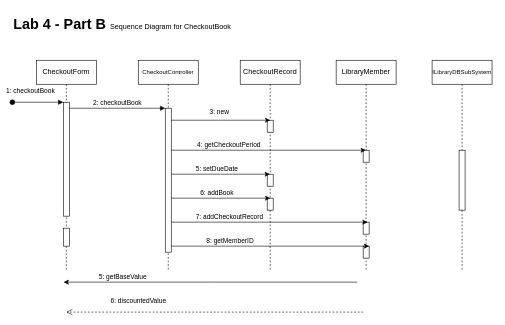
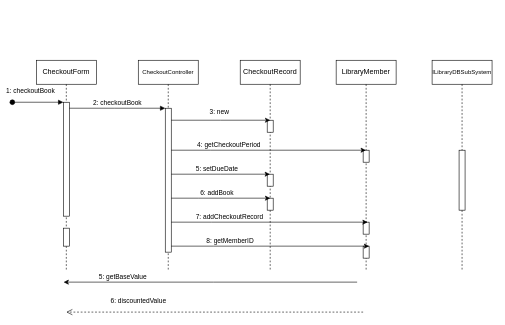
  <mxCell id="0" />
  <mxCell id="1" parent="0" />
  <mxCell id="2" value="CheckoutForm" style="shape=umlLifeline;perimeter=lifelinePerimeter;whiteSpace=wrap;html=1;container=0;dropTarget=0;collapsible=0;recursiveResize=0;outlineConnect=0;portConstraint=eastwest;newEdgeStyle={&quot;edgeStyle&quot;:&quot;elbowEdgeStyle&quot;,&quot;elbow&quot;:&quot;vertical&quot;,&quot;curved&quot;:0,&quot;rounded&quot;:0};" parent="1" vertex="1"><mxGeometry x="60" y="100" width="100" height="350" as="geometry" /></mxCell>
  <mxCell id="3" value="" style="html=1;points=[];perimeter=orthogonalPerimeter;outlineConnect=0;targetShapes=umlLifeline;portConstraint=eastwest;newEdgeStyle={&quot;edgeStyle&quot;:&quot;elbowEdgeStyle&quot;,&quot;elbow&quot;:&quot;vertical&quot;,&quot;curved&quot;:0,&quot;rounded&quot;:0};" parent="2" vertex="1"><mxGeometry x="45" y="70" width="10" height="190" as="geometry" /></mxCell>
  <mxCell id="4" value="1: checkoutBook" style="html=1;verticalAlign=bottom;startArrow=oval;endArrow=block;startSize=8;edgeStyle=elbowEdgeStyle;elbow=vertical;curved=0;rounded=0;" parent="2" target="3" edge="1"><mxGeometry x="-0.294" y="10" relative="1" as="geometry"><mxPoint x="-40" y="70" as="sourcePoint" /><Array as="points"><mxPoint x="-40" y="70" /></Array><mxPoint as="offset" /></mxGeometry></mxCell>
  <mxCell id="5" value="&lt;font style=&quot;font-size: 10px;&quot;&gt;CheckoutController&lt;/font&gt;" style="shape=umlLifeline;perimeter=lifelinePerimeter;whiteSpace=wrap;html=1;container=0;dropTarget=0;collapsible=0;recursiveResize=0;outlineConnect=0;portConstraint=eastwest;newEdgeStyle={&quot;edgeStyle&quot;:&quot;elbowEdgeStyle&quot;,&quot;elbow&quot;:&quot;vertical&quot;,&quot;curved&quot;:0,&quot;rounded&quot;:0};" parent="1" vertex="1"><mxGeometry x="230" y="100" width="100" height="350" as="geometry" /></mxCell>
  <mxCell id="6" value="" style="html=1;points=[];perimeter=orthogonalPerimeter;outlineConnect=0;targetShapes=umlLifeline;portConstraint=eastwest;newEdgeStyle={&quot;edgeStyle&quot;:&quot;elbowEdgeStyle&quot;,&quot;elbow&quot;:&quot;vertical&quot;,&quot;curved&quot;:0,&quot;rounded&quot;:0};" parent="5" vertex="1"><mxGeometry x="45" y="80" width="10" height="240" as="geometry" /></mxCell>
  <mxCell id="7" value="" style="html=1;points=[];perimeter=orthogonalPerimeter;outlineConnect=0;targetShapes=umlLifeline;portConstraint=eastwest;newEdgeStyle={&quot;edgeStyle&quot;:&quot;elbowEdgeStyle&quot;,&quot;elbow&quot;:&quot;vertical&quot;,&quot;curved&quot;:0,&quot;rounded&quot;:0};" parent="5" vertex="1"><mxGeometry x="-124.5" y="280" width="10" height="30" as="geometry" /></mxCell>
  <mxCell id="8" value="2: checkoutBook" style="html=1;verticalAlign=bottom;endArrow=block;edgeStyle=elbowEdgeStyle;elbow=vertical;curved=0;rounded=0;" parent="1" source="3" target="6" edge="1"><mxGeometry relative="1" as="geometry"><mxPoint x="205" y="190" as="sourcePoint" /><Array as="points"><mxPoint x="190" y="180" /></Array></mxGeometry></mxCell>
  <mxCell id="9" value="6: discountedValue" style="html=1;verticalAlign=bottom;endArrow=open;dashed=1;endSize=8;edgeStyle=elbowEdgeStyle;elbow=vertical;curved=0;rounded=0;" parent="1" edge="1"><mxGeometry x="0.515" y="-10" relative="1" as="geometry"><mxPoint x="110" y="520" as="targetPoint" /><Array as="points"><mxPoint x="350" y="520" /></Array><mxPoint x="605" y="520" as="sourcePoint" /><mxPoint as="offset" /></mxGeometry></mxCell>
  <mxCell id="10" value="CheckoutRecord" style="shape=umlLifeline;perimeter=lifelinePerimeter;whiteSpace=wrap;html=1;container=0;dropTarget=0;collapsible=0;recursiveResize=0;outlineConnect=0;portConstraint=eastwest;newEdgeStyle={&quot;edgeStyle&quot;:&quot;elbowEdgeStyle&quot;,&quot;elbow&quot;:&quot;vertical&quot;,&quot;curved&quot;:0,&quot;rounded&quot;:0};" parent="1" vertex="1"><mxGeometry x="400" y="100" width="100" height="350" as="geometry" /></mxCell>
  <mxCell id="11" value="" style="html=1;points=[];perimeter=orthogonalPerimeter;outlineConnect=0;targetShapes=umlLifeline;portConstraint=eastwest;newEdgeStyle={&quot;edgeStyle&quot;:&quot;elbowEdgeStyle&quot;,&quot;elbow&quot;:&quot;vertical&quot;,&quot;curved&quot;:0,&quot;rounded&quot;:0};" parent="10" vertex="1"><mxGeometry x="45" y="100" width="10" height="20" as="geometry" /></mxCell>
  <mxCell id="12" value="" style="html=1;points=[];perimeter=orthogonalPerimeter;outlineConnect=0;targetShapes=umlLifeline;portConstraint=eastwest;newEdgeStyle={&quot;edgeStyle&quot;:&quot;elbowEdgeStyle&quot;,&quot;elbow&quot;:&quot;vertical&quot;,&quot;curved&quot;:0,&quot;rounded&quot;:0};" vertex="1" parent="10"><mxGeometry x="45" y="190" width="10" height="20" as="geometry" /></mxCell>
  <mxCell id="13" value="" style="html=1;points=[];perimeter=orthogonalPerimeter;outlineConnect=0;targetShapes=umlLifeline;portConstraint=eastwest;newEdgeStyle={&quot;edgeStyle&quot;:&quot;elbowEdgeStyle&quot;,&quot;elbow&quot;:&quot;vertical&quot;,&quot;curved&quot;:0,&quot;rounded&quot;:0};" vertex="1" parent="10"><mxGeometry x="45" y="230" width="10" height="20" as="geometry" /></mxCell>
  <mxCell id="14" value="LibraryMember" style="shape=umlLifeline;perimeter=lifelinePerimeter;whiteSpace=wrap;html=1;container=0;dropTarget=0;collapsible=0;recursiveResize=0;outlineConnect=0;portConstraint=eastwest;newEdgeStyle={&quot;edgeStyle&quot;:&quot;elbowEdgeStyle&quot;,&quot;elbow&quot;:&quot;vertical&quot;,&quot;curved&quot;:0,&quot;rounded&quot;:0};" parent="1" vertex="1"><mxGeometry x="560" y="100" width="100" height="350" as="geometry" /></mxCell>
  <mxCell id="15" value="" style="html=1;points=[];perimeter=orthogonalPerimeter;outlineConnect=0;targetShapes=umlLifeline;portConstraint=eastwest;newEdgeStyle={&quot;edgeStyle&quot;:&quot;elbowEdgeStyle&quot;,&quot;elbow&quot;:&quot;vertical&quot;,&quot;curved&quot;:0,&quot;rounded&quot;:0};" vertex="1" parent="14"><mxGeometry x="45" y="150" width="10" height="20" as="geometry" /></mxCell>
  <mxCell id="16" value="" style="html=1;points=[];perimeter=orthogonalPerimeter;outlineConnect=0;targetShapes=umlLifeline;portConstraint=eastwest;newEdgeStyle={&quot;edgeStyle&quot;:&quot;elbowEdgeStyle&quot;,&quot;elbow&quot;:&quot;vertical&quot;,&quot;curved&quot;:0,&quot;rounded&quot;:0};" vertex="1" parent="14"><mxGeometry x="45" y="270" width="10" height="20" as="geometry" /></mxCell>
  <mxCell id="17" value="" style="html=1;points=[];perimeter=orthogonalPerimeter;outlineConnect=0;targetShapes=umlLifeline;portConstraint=eastwest;newEdgeStyle={&quot;edgeStyle&quot;:&quot;elbowEdgeStyle&quot;,&quot;elbow&quot;:&quot;vertical&quot;,&quot;curved&quot;:0,&quot;rounded&quot;:0};" vertex="1" parent="14"><mxGeometry x="45" y="310" width="10" height="20" as="geometry" /></mxCell>
  <mxCell id="18" value="" style="edgeStyle=elbowEdgeStyle;rounded=0;orthogonalLoop=1;jettySize=auto;html=1;elbow=vertical;curved=0;" parent="1" source="6" edge="1"><mxGeometry relative="1" as="geometry"><mxPoint x="290" y="200.003" as="sourcePoint" /><mxPoint x="450" y="200" as="targetPoint" /></mxGeometry></mxCell>
  <mxCell id="19" value="3: new" style="edgeLabel;html=1;align=center;verticalAlign=middle;resizable=0;points=[];" parent="18" vertex="1" connectable="0"><mxGeometry x="-0.037" y="-2" relative="1" as="geometry"><mxPoint y="-17" as="offset" /></mxGeometry></mxCell>
- <mxCell id="20" value="&lt;h1 style=&quot;margin-top: 0px;&quot;&gt;Lab 4 - Part B&amp;nbsp;&lt;span style=&quot;font-size: 12px; font-weight: normal;&quot;&gt;Sequence Diagram for CheckoutBook&lt;/span&gt;&lt;/h1&gt;" style="text;html=1;whiteSpace=wrap;overflow=hidden;rounded=0;" parent="1" vertex="1"><mxGeometry x="20" y="20" width="400" height="40" as="geometry" /></mxCell>
  <mxCell id="21" value="&lt;font style=&quot;font-size: 10px;&quot;&gt;ILibraryDBSubSystem&lt;/font&gt;" style="shape=umlLifeline;perimeter=lifelinePerimeter;whiteSpace=wrap;html=1;container=0;dropTarget=0;collapsible=0;recursiveResize=0;outlineConnect=0;portConstraint=eastwest;newEdgeStyle={&quot;edgeStyle&quot;:&quot;elbowEdgeStyle&quot;,&quot;elbow&quot;:&quot;vertical&quot;,&quot;curved&quot;:0,&quot;rounded&quot;:0};" vertex="1" parent="1"><mxGeometry x="720" y="100" width="100" height="350" as="geometry" /></mxCell>
  <mxCell id="22" value="" style="html=1;points=[];perimeter=orthogonalPerimeter;outlineConnect=0;targetShapes=umlLifeline;portConstraint=eastwest;newEdgeStyle={&quot;edgeStyle&quot;:&quot;elbowEdgeStyle&quot;,&quot;elbow&quot;:&quot;vertical&quot;,&quot;curved&quot;:0,&quot;rounded&quot;:0};" vertex="1" parent="21"><mxGeometry x="45" y="150" width="10" height="100" as="geometry" /></mxCell>
  <mxCell id="23" value="" style="edgeStyle=elbowEdgeStyle;rounded=0;orthogonalLoop=1;jettySize=auto;html=1;elbow=vertical;curved=0;" edge="1" parent="1" source="6" target="14"><mxGeometry relative="1" as="geometry"><Array as="points"><mxPoint x="350" y="250" /></Array></mxGeometry></mxCell>
  <mxCell id="24" value="4: getCheckoutPeriod" style="edgeLabel;html=1;align=center;verticalAlign=middle;resizable=0;points=[];" vertex="1" connectable="0" parent="23"><mxGeometry x="-0.127" y="-2" relative="1" as="geometry"><mxPoint x="-47" y="-12" as="offset" /></mxGeometry></mxCell>
  <mxCell id="25" value="" style="edgeStyle=elbowEdgeStyle;rounded=0;orthogonalLoop=1;jettySize=auto;html=1;elbow=horizontal;curved=0;" edge="1" parent="1"><mxGeometry relative="1" as="geometry"><mxPoint x="285" y="290.003" as="sourcePoint" /><mxPoint x="449.5" y="290.003" as="targetPoint" /></mxGeometry></mxCell>
  <mxCell id="26" value="5: setDueDate" style="edgeLabel;html=1;align=center;verticalAlign=middle;resizable=0;points=[];" vertex="1" connectable="0" parent="25"><mxGeometry x="-0.139" relative="1" as="geometry"><mxPoint x="4" y="-10" as="offset" /></mxGeometry></mxCell>
  <mxCell id="27" value="" style="edgeStyle=elbowEdgeStyle;rounded=0;orthogonalLoop=1;jettySize=auto;html=1;elbow=horizontal;curved=0;" edge="1" parent="1" source="6"><mxGeometry relative="1" as="geometry"><mxPoint x="290" y="330" as="sourcePoint" /><mxPoint x="450" y="330" as="targetPoint" /><Array as="points"><mxPoint x="330" y="330" /><mxPoint x="365" y="310" /></Array></mxGeometry></mxCell>
  <mxCell id="28" value="6: addBook" style="edgeLabel;html=1;align=center;verticalAlign=middle;resizable=0;points=[];" vertex="1" connectable="0" parent="27"><mxGeometry x="-0.139" relative="1" as="geometry"><mxPoint x="4" y="-10" as="offset" /></mxGeometry></mxCell>
  <mxCell id="29" value="" style="edgeStyle=elbowEdgeStyle;rounded=0;orthogonalLoop=1;jettySize=auto;html=1;elbow=vertical;curved=0;" parent="1" edge="1"><mxGeometry relative="1" as="geometry"><mxPoint x="595" y="470" as="sourcePoint" /><mxPoint x="105.5" y="470" as="targetPoint" /><Array as="points"><mxPoint x="355.5" y="470" /></Array></mxGeometry></mxCell>
  <mxCell id="30" value="5: getBaseValue" style="edgeLabel;html=1;align=center;verticalAlign=middle;resizable=0;points=[];" parent="29" vertex="1" connectable="0"><mxGeometry x="0.343" relative="1" as="geometry"><mxPoint x="-63" y="-10" as="offset" /></mxGeometry></mxCell>
  <mxCell id="31" value="" style="edgeStyle=elbowEdgeStyle;rounded=0;orthogonalLoop=1;jettySize=auto;html=1;elbow=vertical;curved=0;" edge="1" parent="1" source="6"><mxGeometry relative="1" as="geometry"><mxPoint x="287.5" y="370" as="sourcePoint" /><mxPoint x="612.5" y="370" as="targetPoint" /><Array as="points"><mxPoint x="352.5" y="370" /></Array></mxGeometry></mxCell>
  <mxCell id="32" value="7: addCheckoutRecord" style="edgeLabel;html=1;align=center;verticalAlign=middle;resizable=0;points=[];" vertex="1" connectable="0" parent="31"><mxGeometry x="-0.127" y="-2" relative="1" as="geometry"><mxPoint x="-47" y="-12" as="offset" /></mxGeometry></mxCell>
  <mxCell id="33" value="" style="edgeStyle=elbowEdgeStyle;rounded=0;orthogonalLoop=1;jettySize=auto;html=1;elbow=vertical;curved=0;" edge="1" parent="1" source="6"><mxGeometry relative="1" as="geometry"><mxPoint x="290" y="410" as="sourcePoint" /><mxPoint x="615" y="410" as="targetPoint" /><Array as="points"><mxPoint x="355" y="410" /></Array></mxGeometry></mxCell>
  <mxCell id="34" value="8: getMemberID" style="edgeLabel;html=1;align=center;verticalAlign=middle;resizable=0;points=[];" vertex="1" connectable="0" parent="33"><mxGeometry x="-0.127" y="-2" relative="1" as="geometry"><mxPoint x="-47" y="-12" as="offset" /></mxGeometry></mxCell>
